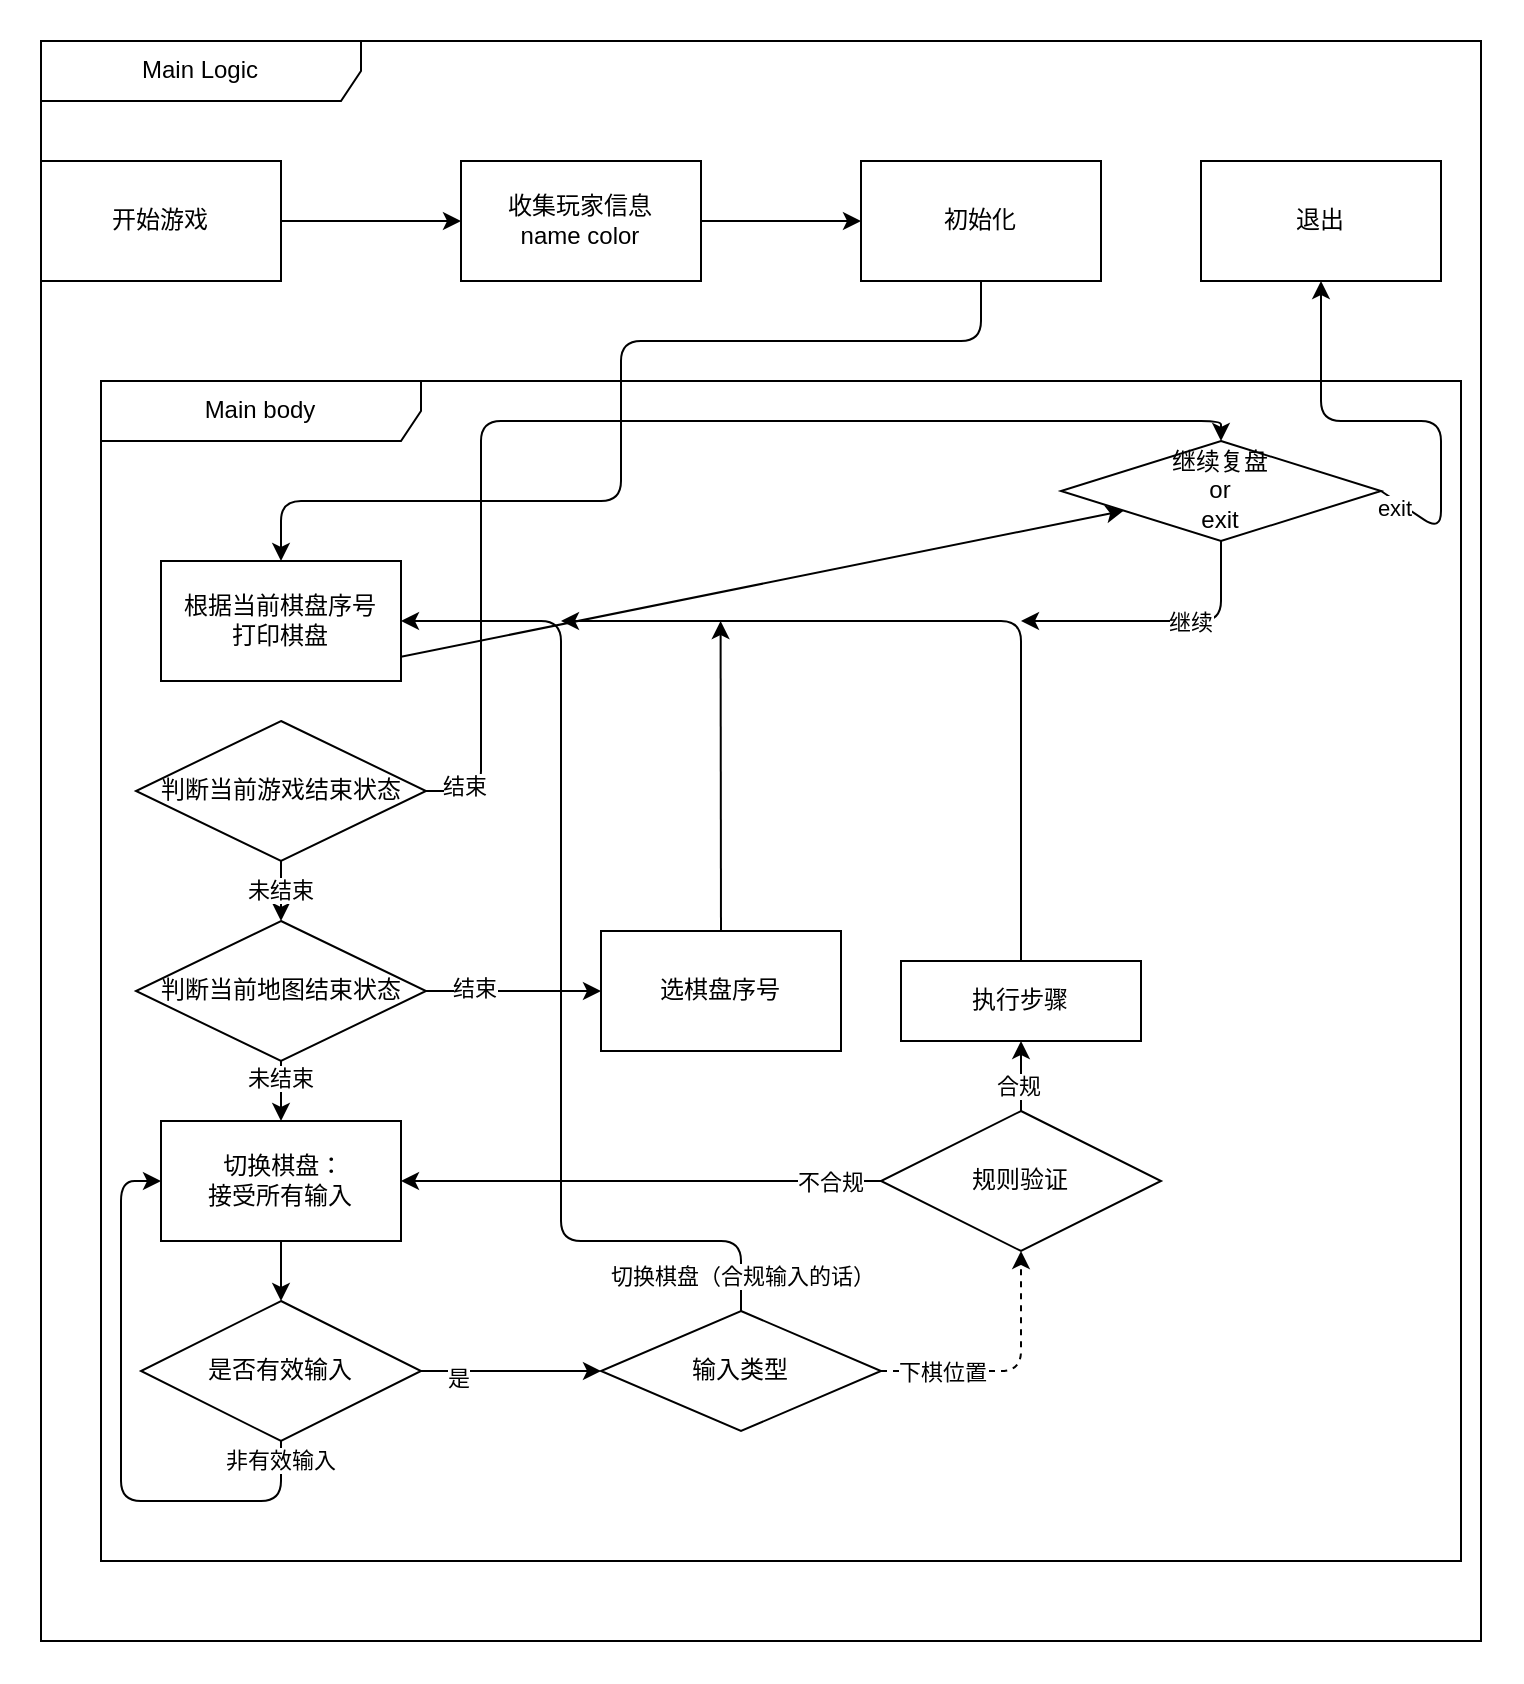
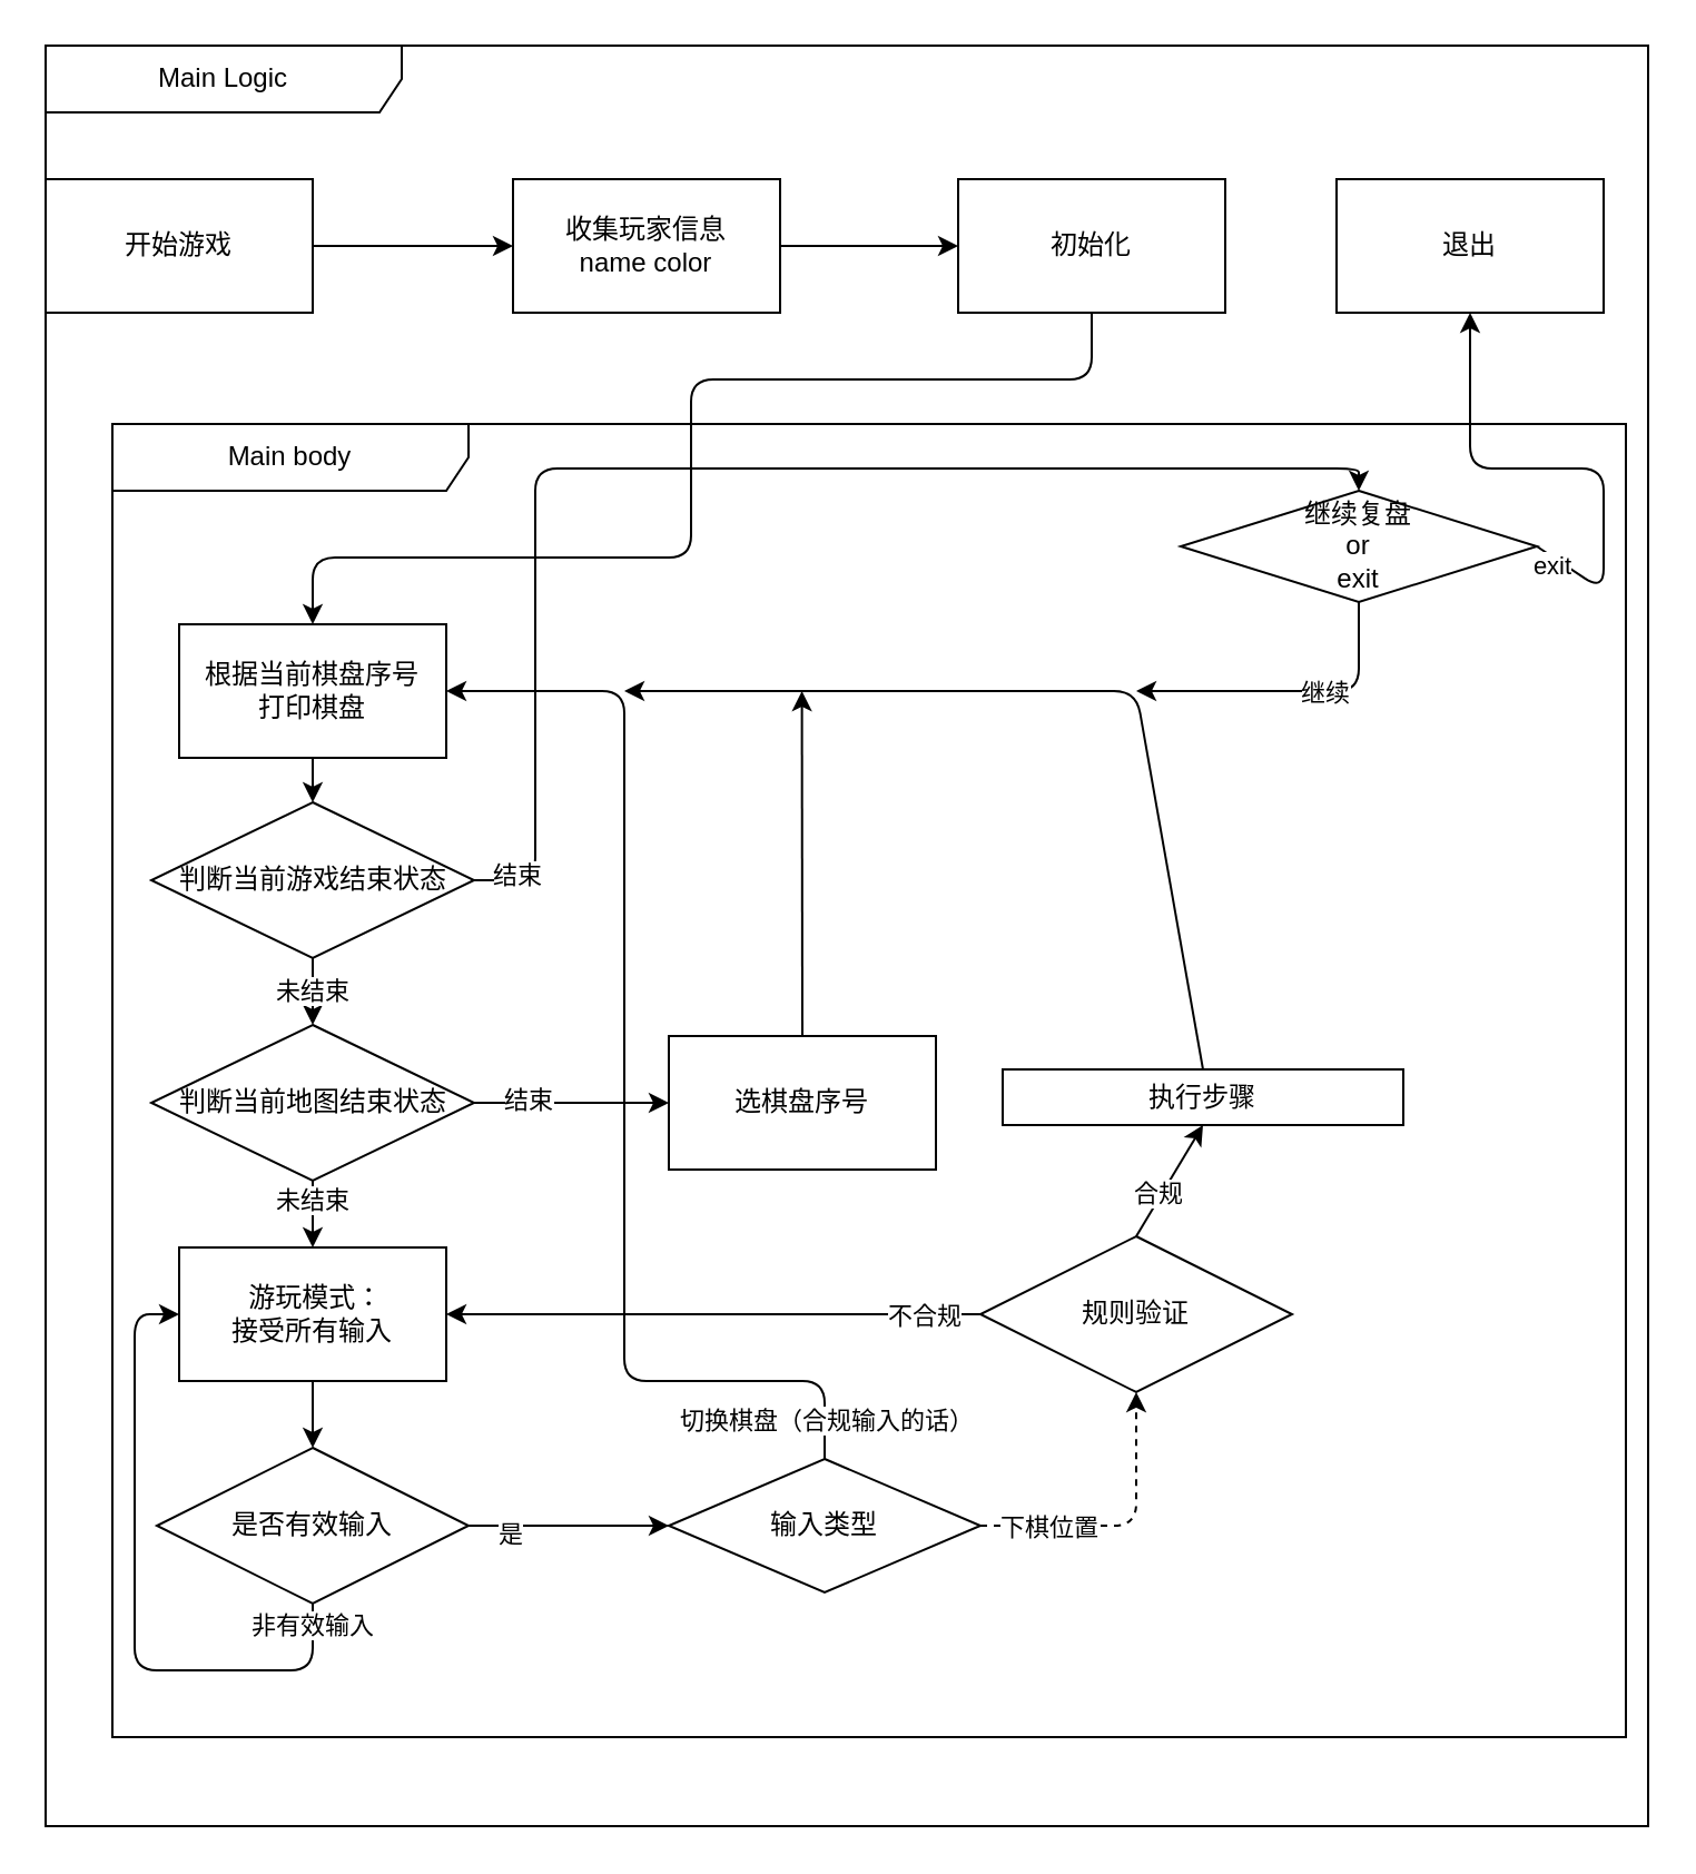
  <mxCell id="0" />
  <mxCell id="1" parent="0" />
  <mxCell id="2" value="Main Logic" style="shape=umlFrame;whiteSpace=wrap;html=1;pointerEvents=0;recursiveResize=0;container=1;collapsible=0;width=160;" parent="1" vertex="1"><mxGeometry x="20" y="20" width="720" height="800" as="geometry" /></mxCell>
  <mxCell id="3" style="edgeStyle=none;html=1;exitX=1;exitY=0.5;exitDx=0;exitDy=0;entryX=0;entryY=0.5;entryDx=0;entryDy=0;" parent="2" source="4" target="6" edge="1"><mxGeometry relative="1" as="geometry" /></mxCell>
  <mxCell id="4" value="开始游戏" style="rounded=0;whiteSpace=wrap;html=1;" parent="2" vertex="1"><mxGeometry y="60" width="120" height="60" as="geometry" /></mxCell>
  <mxCell id="5" style="edgeStyle=none;html=1;exitX=1;exitY=0.5;exitDx=0;exitDy=0;" parent="2" source="6" target="45" edge="1"><mxGeometry relative="1" as="geometry" /></mxCell>
  <mxCell id="6" value="收集玩家信息&lt;br&gt;name color" style="rounded=0;whiteSpace=wrap;html=1;" parent="2" vertex="1"><mxGeometry x="210" y="60" width="120" height="60" as="geometry" /></mxCell>
  <mxCell id="7" value="Main body" style="shape=umlFrame;whiteSpace=wrap;html=1;pointerEvents=0;recursiveResize=0;container=1;collapsible=0;width=160;" parent="2" vertex="1"><mxGeometry x="30" y="170" width="680" height="590" as="geometry" /></mxCell>
- <mxCell id="8" style="edgeStyle=none;html=1;exitX=0.5;exitY=1;exitDx=0;exitDy=0;" parent="7" source="9" target="41" edge="1"><mxGeometry relative="1" as="geometry" /></mxCell>
+ <mxCell id="8" style="edgeStyle=none;html=1;exitX=0.5;exitY=1;exitDx=0;exitDy=0;entryX=0.5;entryY=0;entryDx=0;entryDy=0;" parent="7" source="9" target="14" edge="1"><mxGeometry relative="1" as="geometry" /></mxCell>
  <mxCell id="9" value="根据当前棋盘序号&lt;br&gt;打印棋盘" style="rounded=0;whiteSpace=wrap;html=1;" parent="7" vertex="1"><mxGeometry x="30" y="90" width="120" height="60" as="geometry" /></mxCell>
  <mxCell id="10" style="edgeStyle=none;html=1;exitX=0.5;exitY=1;exitDx=0;exitDy=0;entryX=0.5;entryY=0;entryDx=0;entryDy=0;" parent="7" source="14" target="19" edge="1"><mxGeometry relative="1" as="geometry" /></mxCell>
  <mxCell id="11" value="未结束" style="edgeLabel;html=1;align=center;verticalAlign=middle;resizable=0;points=[];" parent="10" vertex="1" connectable="0"><mxGeometry x="-0.06" y="-1" relative="1" as="geometry"><mxPoint as="offset" /></mxGeometry></mxCell>
  <mxCell id="12" style="edgeStyle=none;html=1;exitX=1;exitY=0.5;exitDx=0;exitDy=0;entryX=0.5;entryY=0;entryDx=0;entryDy=0;" parent="7" source="14" target="41" edge="1"><mxGeometry relative="1" as="geometry"><Array as="points"><mxPoint x="190" y="205" /><mxPoint x="190" y="20" /><mxPoint x="560" y="20" /></Array></mxGeometry></mxCell>
  <mxCell id="13" value="结束" style="edgeLabel;html=1;align=center;verticalAlign=middle;resizable=0;points=[];" parent="12" vertex="1" connectable="0"><mxGeometry x="-0.935" y="3" relative="1" as="geometry"><mxPoint as="offset" /></mxGeometry></mxCell>
  <mxCell id="14" value="判断当前游戏结束状态" style="rhombus;whiteSpace=wrap;html=1;" parent="7" vertex="1"><mxGeometry x="17.5" y="170" width="145" height="70" as="geometry" /></mxCell>
  <mxCell id="15" style="edgeStyle=none;html=1;exitX=0.5;exitY=1;exitDx=0;exitDy=0;entryX=0.5;entryY=0;entryDx=0;entryDy=0;" parent="7" source="19" target="21" edge="1"><mxGeometry relative="1" as="geometry" /></mxCell>
  <mxCell id="16" value="未结束" style="edgeLabel;html=1;align=center;verticalAlign=middle;resizable=0;points=[];" parent="15" vertex="1" connectable="0"><mxGeometry x="-0.451" y="-1" relative="1" as="geometry"><mxPoint as="offset" /></mxGeometry></mxCell>
  <mxCell id="17" style="edgeStyle=none;html=1;exitX=1;exitY=0.5;exitDx=0;exitDy=0;entryX=0;entryY=0.5;entryDx=0;entryDy=0;" parent="7" source="19" target="43" edge="1"><mxGeometry relative="1" as="geometry" /></mxCell>
  <mxCell id="18" value="结束" style="edgeLabel;html=1;align=center;verticalAlign=middle;resizable=0;points=[];" parent="17" vertex="1" connectable="0"><mxGeometry x="-0.457" y="2" relative="1" as="geometry"><mxPoint as="offset" /></mxGeometry></mxCell>
  <mxCell id="19" value="判断当前地图结束状态" style="rhombus;whiteSpace=wrap;html=1;" parent="7" vertex="1"><mxGeometry x="17.5" y="270" width="145" height="70" as="geometry" /></mxCell>
  <mxCell id="20" style="edgeStyle=none;html=1;exitX=0.5;exitY=1;exitDx=0;exitDy=0;entryX=0.5;entryY=0;entryDx=0;entryDy=0;" parent="7" source="21" target="26" edge="1"><mxGeometry relative="1" as="geometry" /></mxCell>
- <mxCell id="21" value="&amp;nbsp;切换棋盘：&lt;br&gt;接受所有输入" style="rounded=0;whiteSpace=wrap;html=1;" parent="7" vertex="1"><mxGeometry x="30" y="370" width="120" height="60" as="geometry" /></mxCell>
+ <mxCell id="21" value="&amp;nbsp;游玩模式：&lt;br&gt;接受所有输入" style="rounded=0;whiteSpace=wrap;html=1;" parent="7" vertex="1"><mxGeometry x="30" y="370" width="120" height="60" as="geometry" /></mxCell>
  <mxCell id="22" style="edgeStyle=none;html=1;exitX=0.5;exitY=1;exitDx=0;exitDy=0;entryX=0;entryY=0.5;entryDx=0;entryDy=0;" parent="7" source="26" target="21" edge="1"><mxGeometry relative="1" as="geometry"><Array as="points"><mxPoint x="90" y="560" /><mxPoint x="10" y="560" /><mxPoint x="10" y="400" /></Array></mxGeometry></mxCell>
  <mxCell id="23" value="非有效输入" style="edgeLabel;html=1;align=center;verticalAlign=middle;resizable=0;points=[];" parent="22" vertex="1" connectable="0"><mxGeometry x="-0.941" y="-1" relative="1" as="geometry"><mxPoint as="offset" /></mxGeometry></mxCell>
  <mxCell id="24" style="edgeStyle=none;html=1;exitX=1;exitY=0.5;exitDx=0;exitDy=0;entryX=0;entryY=0.5;entryDx=0;entryDy=0;" parent="7" source="26" target="31" edge="1"><mxGeometry relative="1" as="geometry" /></mxCell>
  <mxCell id="25" value="是" style="edgeLabel;html=1;align=center;verticalAlign=middle;resizable=0;points=[];" parent="24" vertex="1" connectable="0"><mxGeometry x="-0.597" y="-3" relative="1" as="geometry"><mxPoint as="offset" /></mxGeometry></mxCell>
  <mxCell id="26" value="是否有效输入" style="rhombus;whiteSpace=wrap;html=1;" parent="7" vertex="1"><mxGeometry x="20" y="460" width="140" height="70" as="geometry" /></mxCell>
  <mxCell id="27" style="edgeStyle=none;html=1;exitX=1;exitY=0.5;exitDx=0;exitDy=0;entryX=0.5;entryY=1;entryDx=0;entryDy=0;dashed=1;" parent="7" source="31" target="36" edge="1"><mxGeometry relative="1" as="geometry"><Array as="points"><mxPoint x="460" y="495" /></Array></mxGeometry></mxCell>
  <mxCell id="28" value="下棋位置" style="edgeLabel;html=1;align=center;verticalAlign=middle;resizable=0;points=[];" parent="27" vertex="1" connectable="0"><mxGeometry x="-0.707" y="3" relative="1" as="geometry"><mxPoint x="11" y="3" as="offset" /></mxGeometry></mxCell>
  <mxCell id="29" style="edgeStyle=none;html=1;exitX=0.5;exitY=0;exitDx=0;exitDy=0;entryX=1;entryY=0.5;entryDx=0;entryDy=0;" parent="7" source="31" target="9" edge="1"><mxGeometry relative="1" as="geometry"><Array as="points"><mxPoint x="320" y="430" /><mxPoint x="230" y="430" /><mxPoint x="230" y="120" /></Array></mxGeometry></mxCell>
  <mxCell id="30" value="切换棋盘（合规输入的话）" style="edgeLabel;html=1;align=center;verticalAlign=middle;resizable=0;points=[];" parent="29" vertex="1" connectable="0"><mxGeometry x="-0.93" relative="1" as="geometry"><mxPoint as="offset" /></mxGeometry></mxCell>
  <mxCell id="31" value="输入类型" style="rhombus;whiteSpace=wrap;html=1;" parent="7" vertex="1"><mxGeometry x="250" y="465" width="140" height="60" as="geometry" /></mxCell>
  <mxCell id="32" style="edgeStyle=none;html=1;exitX=0;exitY=0.5;exitDx=0;exitDy=0;entryX=1;entryY=0.5;entryDx=0;entryDy=0;" parent="7" source="36" target="21" edge="1"><mxGeometry relative="1" as="geometry" /></mxCell>
  <mxCell id="33" value="不合规" style="edgeLabel;html=1;align=center;verticalAlign=middle;resizable=0;points=[];" parent="32" vertex="1" connectable="0"><mxGeometry x="-0.568" y="-1" relative="1" as="geometry"><mxPoint x="26" y="1" as="offset" /></mxGeometry></mxCell>
  <mxCell id="34" style="edgeStyle=none;html=1;exitX=0.5;exitY=0;exitDx=0;exitDy=0;entryX=0.5;entryY=1;entryDx=0;entryDy=0;" parent="7" source="36" target="38" edge="1"><mxGeometry relative="1" as="geometry" /></mxCell>
  <mxCell id="35" value="合规" style="edgeLabel;html=1;align=center;verticalAlign=middle;resizable=0;points=[];" parent="34" vertex="1" connectable="0"><mxGeometry x="-0.266" y="2" relative="1" as="geometry"><mxPoint as="offset" /></mxGeometry></mxCell>
  <mxCell id="36" value="规则验证" style="rhombus;whiteSpace=wrap;html=1;" parent="7" vertex="1"><mxGeometry x="390" y="365" width="140" height="70" as="geometry" /></mxCell>
  <mxCell id="37" style="edgeStyle=none;html=1;exitX=0.5;exitY=0;exitDx=0;exitDy=0;" parent="7" source="38" edge="1"><mxGeometry relative="1" as="geometry"><mxPoint x="230" y="120" as="targetPoint" /><Array as="points"><mxPoint x="460" y="120" /><mxPoint x="230" y="120" /></Array></mxGeometry></mxCell>
- <mxCell id="38" value="执行步骤" style="rounded=0;whiteSpace=wrap;html=1;" parent="7" vertex="1"><mxGeometry x="400" y="290" width="120" height="40" as="geometry" /></mxCell>
+ <mxCell id="38" value="执行步骤" style="rounded=0;whiteSpace=wrap;html=1;" parent="7" vertex="1"><mxGeometry x="400" y="290" width="180" height="25" as="geometry" /></mxCell>
  <mxCell id="39" style="edgeStyle=none;html=1;exitX=0.5;exitY=1;exitDx=0;exitDy=0;" parent="7" source="41" edge="1"><mxGeometry relative="1" as="geometry"><mxPoint x="460" y="120" as="targetPoint" /><Array as="points"><mxPoint x="560" y="120" /></Array></mxGeometry></mxCell>
  <mxCell id="40" value="继续" style="edgeLabel;html=1;align=center;verticalAlign=middle;resizable=0;points=[];" parent="39" vertex="1" connectable="0"><mxGeometry x="-0.419" y="-1" relative="1" as="geometry"><mxPoint x="-15" y="1" as="offset" /></mxGeometry></mxCell>
  <mxCell id="41" value="继续复盘&lt;br&gt;or&lt;br&gt;exit" style="rhombus;whiteSpace=wrap;html=1;" parent="7" vertex="1"><mxGeometry x="480" y="30" width="160" height="50" as="geometry" /></mxCell>
  <mxCell id="42" style="edgeStyle=none;html=1;exitX=0.5;exitY=0;exitDx=0;exitDy=0;" parent="7" source="43" edge="1"><mxGeometry relative="1" as="geometry"><mxPoint x="309.793" y="120" as="targetPoint" /></mxGeometry></mxCell>
  <mxCell id="43" value="选棋盘序号" style="rounded=0;whiteSpace=wrap;html=1;" parent="7" vertex="1"><mxGeometry x="250" y="275" width="120" height="60" as="geometry" /></mxCell>
  <mxCell id="44" style="edgeStyle=none;html=1;exitX=0.5;exitY=1;exitDx=0;exitDy=0;entryX=0.5;entryY=0;entryDx=0;entryDy=0;" parent="2" source="45" target="9" edge="1"><mxGeometry relative="1" as="geometry"><Array as="points"><mxPoint x="470" y="150" /><mxPoint x="290" y="150" /><mxPoint x="290" y="230" /><mxPoint x="120" y="230" /></Array></mxGeometry></mxCell>
  <mxCell id="45" value="初始化" style="rounded=0;whiteSpace=wrap;html=1;" parent="2" vertex="1"><mxGeometry x="410" y="60" width="120" height="60" as="geometry" /></mxCell>
  <mxCell id="46" value="退出" style="rounded=0;whiteSpace=wrap;html=1;" parent="2" vertex="1"><mxGeometry x="580" y="60" width="120" height="60" as="geometry" /></mxCell>
  <mxCell id="47" style="edgeStyle=none;html=1;exitX=1;exitY=0.5;exitDx=0;exitDy=0;entryX=0.5;entryY=1;entryDx=0;entryDy=0;" parent="2" source="41" target="46" edge="1"><mxGeometry relative="1" as="geometry"><Array as="points"><mxPoint x="700" y="245" /><mxPoint x="700" y="190" /><mxPoint x="640" y="190" /></Array></mxGeometry></mxCell>
  <mxCell id="48" value="exit" style="edgeLabel;html=1;align=center;verticalAlign=middle;resizable=0;points=[];" parent="47" vertex="1" connectable="0"><mxGeometry x="-0.911" y="-3" relative="1" as="geometry"><mxPoint as="offset" /></mxGeometry></mxCell>
